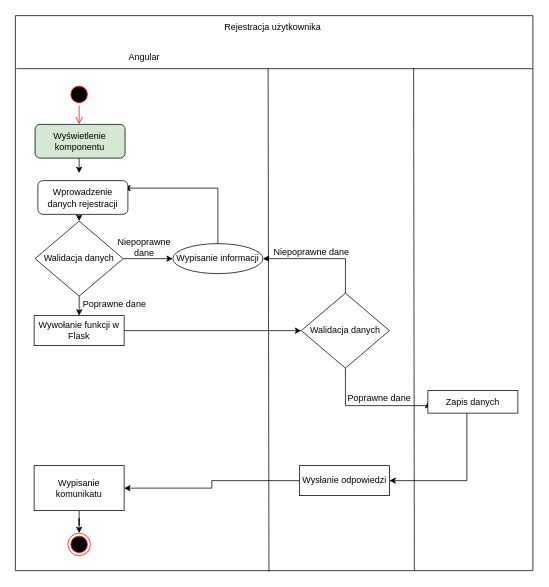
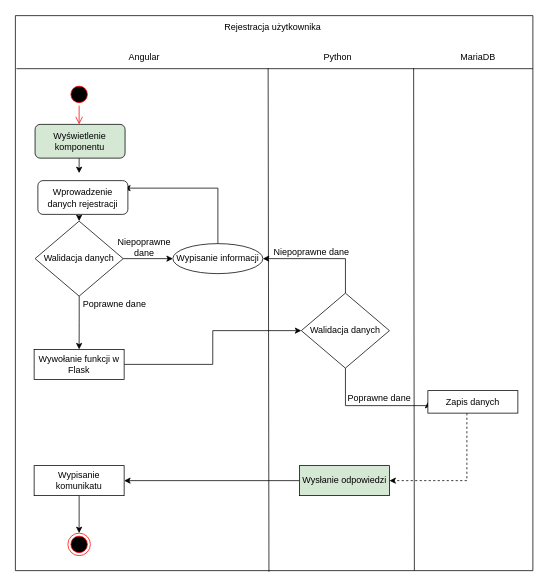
  <mxCell id="0" />
  <mxCell id="1" parent="0" />
  <mxCell id="2" value="" style="swimlane;startSize=0;" parent="1" vertex="1"><mxGeometry x="20" y="20" width="690" height="740" as="geometry" /></mxCell>
  <mxCell id="3" value="Angular" style="text;html=1;strokeColor=none;fillColor=none;align=center;verticalAlign=middle;whiteSpace=wrap;rounded=0;" parent="2" vertex="1"><mxGeometry x="142" y="40" width="60" height="30" as="geometry" /></mxCell>
+ <mxCell id="4" value="Python" style="text;html=1;strokeColor=none;fillColor=none;align=center;verticalAlign=middle;whiteSpace=wrap;rounded=0;" parent="2" vertex="1"><mxGeometry x="400" y="40" width="60" height="30" as="geometry" /></mxCell>
  <mxCell id="5" value="Rejestracja użytkownika&amp;nbsp;" style="text;html=1;strokeColor=none;fillColor=none;align=center;verticalAlign=middle;whiteSpace=wrap;rounded=0;" parent="2" vertex="1"><mxGeometry x="255" width="180" height="30" as="geometry" /></mxCell>
  <mxCell id="6" style="edgeStyle=orthogonalEdgeStyle;rounded=0;orthogonalLoop=1;jettySize=auto;html=1;entryX=0.5;entryY=0;entryDx=0;entryDy=0;" parent="2" edge="1"><mxGeometry relative="1" as="geometry"><mxPoint x="85.0" y="185.0" as="sourcePoint" /><mxPoint x="85.0" y="210.0" as="targetPoint" /></mxGeometry></mxCell>
  <mxCell id="7" style="edgeStyle=orthogonalEdgeStyle;rounded=0;orthogonalLoop=1;jettySize=auto;html=1;entryX=0.5;entryY=0;entryDx=0;entryDy=0;" parent="2" target="13" edge="1"><mxGeometry relative="1" as="geometry"><mxPoint x="85.0" y="250.0" as="sourcePoint" /></mxGeometry></mxCell>
  <mxCell id="8" value="" style="ellipse;html=1;shape=startState;fillColor=#000000;strokeColor=#ff0000;" parent="2" vertex="1"><mxGeometry x="70" y="90" width="30" height="30" as="geometry" /></mxCell>
  <mxCell id="9" value="" style="edgeStyle=orthogonalEdgeStyle;html=1;verticalAlign=bottom;endArrow=open;endSize=8;strokeColor=#ff0000;rounded=0;entryX=0.5;entryY=0;entryDx=0;entryDy=0;" parent="2" source="8" edge="1"><mxGeometry relative="1" as="geometry"><mxPoint x="85.0" y="145" as="targetPoint" /></mxGeometry></mxCell>
  <mxCell id="10" value="" style="endArrow=none;html=1;rounded=0;exitX=0.771;exitY=1;exitDx=0;exitDy=0;exitPerimeter=0;" parent="2" source="2" edge="1"><mxGeometry width="50" height="50" relative="1" as="geometry"><mxPoint x="531" y="660" as="sourcePoint" /><mxPoint x="531" y="70" as="targetPoint" /></mxGeometry></mxCell>
  <mxCell id="11" style="edgeStyle=orthogonalEdgeStyle;rounded=0;orthogonalLoop=1;jettySize=auto;html=1;entryX=0;entryY=0.5;entryDx=0;entryDy=0;" parent="2" source="13" target="15" edge="1"><mxGeometry relative="1" as="geometry" /></mxCell>
  <mxCell id="12" style="edgeStyle=orthogonalEdgeStyle;rounded=0;orthogonalLoop=1;jettySize=auto;html=1;entryX=0.5;entryY=0;entryDx=0;entryDy=0;" parent="2" source="13" target="17" edge="1"><mxGeometry relative="1" as="geometry" /></mxCell>
  <mxCell id="13" value="Walidacja danych" style="rhombus;whiteSpace=wrap;html=1;" parent="2" vertex="1"><mxGeometry x="26.25" y="274" width="117.5" height="100" as="geometry" /></mxCell>
  <mxCell id="14" style="edgeStyle=orthogonalEdgeStyle;rounded=0;orthogonalLoop=1;jettySize=auto;html=1;entryX=1;entryY=0.5;entryDx=0;entryDy=0;" parent="2" source="15" edge="1"><mxGeometry relative="1" as="geometry"><Array as="points"><mxPoint x="270" y="230" /></Array><mxPoint x="145.0" y="230.0" as="targetPoint" /></mxGeometry></mxCell>
  <mxCell id="15" value="Wypisanie informacji" style="ellipse;whiteSpace=wrap;html=1;" parent="2" vertex="1"><mxGeometry x="210" y="304" width="120" height="40" as="geometry" /></mxCell>
  <mxCell id="16" style="edgeStyle=orthogonalEdgeStyle;rounded=0;orthogonalLoop=1;jettySize=auto;html=1;" parent="2" source="17" target="20" edge="1"><mxGeometry relative="1" as="geometry" /></mxCell>
- <mxCell id="17" value="Wywołanie funkcji w Flask" style="rounded=0;whiteSpace=wrap;html=1;" parent="2" vertex="1"><mxGeometry x="25" y="400" width="120" height="40" as="geometry" /></mxCell>
+ <mxCell id="17" value="Wywołanie funkcji w Flask" style="rounded=0;whiteSpace=wrap;html=1;" parent="2" vertex="1"><mxGeometry x="25" y="445" width="120" height="40" as="geometry" /></mxCell>
  <mxCell id="18" style="edgeStyle=orthogonalEdgeStyle;rounded=0;orthogonalLoop=1;jettySize=auto;html=1;entryX=1;entryY=0.5;entryDx=0;entryDy=0;" parent="2" source="20" target="15" edge="1"><mxGeometry relative="1" as="geometry"><Array as="points"><mxPoint x="440" y="324" /></Array></mxGeometry></mxCell>
  <mxCell id="19" style="edgeStyle=orthogonalEdgeStyle;rounded=0;orthogonalLoop=1;jettySize=auto;html=1;entryX=0;entryY=0.5;entryDx=0;entryDy=0;" parent="2" source="20" target="22" edge="1"><mxGeometry relative="1" as="geometry"><Array as="points"><mxPoint x="440" y="520" /></Array></mxGeometry></mxCell>
  <mxCell id="20" value="Walidacja danych" style="rhombus;whiteSpace=wrap;html=1;" parent="2" vertex="1"><mxGeometry x="381.25" y="370" width="117.5" height="100" as="geometry" /></mxCell>
- <mxCell id="21" style="edgeStyle=orthogonalEdgeStyle;rounded=0;orthogonalLoop=1;jettySize=auto;html=1;entryX=1;entryY=0.5;entryDx=0;entryDy=0;" parent="2" source="22" target="24" edge="1"><mxGeometry relative="1" as="geometry"><Array as="points"><mxPoint x="602" y="520" /></Array></mxGeometry></mxCell>
+ <mxCell id="21" style="edgeStyle=orthogonalEdgeStyle;rounded=0;orthogonalLoop=1;jettySize=auto;html=1;entryX=1;entryY=0.5;entryDx=0;entryDy=0;dashed=1;" parent="2" source="22" target="24" edge="1"><mxGeometry relative="1" as="geometry"><Array as="points"><mxPoint x="602" y="520" /></Array></mxGeometry></mxCell>
  <mxCell id="22" value="Zapis danych" style="rounded=0;whiteSpace=wrap;html=1;" parent="2" vertex="1"><mxGeometry x="550" y="500" width="120" height="30" as="geometry" /></mxCell>
  <mxCell id="23" style="edgeStyle=orthogonalEdgeStyle;rounded=0;orthogonalLoop=1;jettySize=auto;html=1;entryX=1;entryY=0.5;entryDx=0;entryDy=0;" parent="2" source="24" target="26" edge="1"><mxGeometry relative="1" as="geometry" /></mxCell>
- <mxCell id="24" value="Wysłanie odpowiedzi" style="rounded=0;whiteSpace=wrap;html=1;" parent="2" vertex="1"><mxGeometry x="378.75" y="600" width="120" height="40" as="geometry" /></mxCell>
+ <mxCell id="24" value="Wysłanie odpowiedzi" style="rounded=0;whiteSpace=wrap;html=1;fillColor=#d5e8d4;" parent="2" vertex="1"><mxGeometry x="378.75" y="600" width="120" height="40" as="geometry" /></mxCell>
  <mxCell id="25" style="edgeStyle=orthogonalEdgeStyle;rounded=0;orthogonalLoop=1;jettySize=auto;html=1;entryX=0.5;entryY=0;entryDx=0;entryDy=0;" parent="2" source="26" target="27" edge="1"><mxGeometry relative="1" as="geometry" /></mxCell>
- <mxCell id="26" value="Wypisanie komunikatu" style="rounded=0;whiteSpace=wrap;html=1;" parent="2" vertex="1"><mxGeometry x="25" y="600" width="120" height="60" as="geometry" /></mxCell>
+ <mxCell id="26" value="Wypisanie komunikatu" style="rounded=0;whiteSpace=wrap;html=1;" parent="2" vertex="1"><mxGeometry x="25" y="600" width="120" height="40" as="geometry" /></mxCell>
  <mxCell id="27" value="" style="ellipse;html=1;shape=endState;fillColor=#000000;strokeColor=#ff0000;" parent="2" vertex="1"><mxGeometry x="70" y="690" width="30" height="30" as="geometry" /></mxCell>
  <mxCell id="28" value="Niepoprawne dane" style="text;html=1;strokeColor=none;fillColor=none;align=center;verticalAlign=middle;whiteSpace=wrap;rounded=0;" parent="2" vertex="1"><mxGeometry x="142" y="294" width="60" height="30" as="geometry" /></mxCell>
  <mxCell id="29" value="Poprawne dane" style="text;html=1;strokeColor=none;fillColor=none;align=center;verticalAlign=middle;whiteSpace=wrap;rounded=0;" parent="2" vertex="1"><mxGeometry x="85" y="370" width="95" height="30" as="geometry" /></mxCell>
  <mxCell id="30" value="Niepoprawne dane" style="text;html=1;strokeColor=none;fillColor=none;align=center;verticalAlign=middle;whiteSpace=wrap;rounded=0;" parent="2" vertex="1"><mxGeometry x="335" y="300" width="120" height="30" as="geometry" /></mxCell>
  <mxCell id="31" value="&lt;span&gt;Wyświetlenie komponentu&lt;/span&gt;" style="rounded=1;whiteSpace=wrap;html=1;fillColor=#d5e8d4;" vertex="1" parent="2"><mxGeometry x="26.25" y="145" width="120" height="45" as="geometry" /></mxCell>
  <mxCell id="32" value="Wprowadzenie danych rejestracji" style="rounded=1;whiteSpace=wrap;html=1;" vertex="1" parent="2"><mxGeometry x="30" y="220" width="120" height="45" as="geometry" /></mxCell>
  <mxCell id="33" value="" style="endArrow=none;html=1;rounded=0;exitX=0.002;exitY=0.101;exitDx=0;exitDy=0;exitPerimeter=0;entryX=1;entryY=0.101;entryDx=0;entryDy=0;entryPerimeter=0;" parent="1" edge="1"><mxGeometry width="50" height="50" relative="1" as="geometry"><mxPoint x="21.38" y="90.74" as="sourcePoint" /><mxPoint x="710" y="90.74" as="targetPoint" /></mxGeometry></mxCell>
  <mxCell id="34" value="" style="endArrow=none;html=1;rounded=0;exitX=0.49;exitY=1.002;exitDx=0;exitDy=0;exitPerimeter=0;" parent="1" source="2" edge="1"><mxGeometry width="50" height="50" relative="1" as="geometry"><mxPoint x="357" y="680" as="sourcePoint" /><mxPoint x="357" y="90" as="targetPoint" /></mxGeometry></mxCell>
+ <mxCell id="35" value="MariaDB" style="text;html=1;strokeColor=none;fillColor=none;align=center;verticalAlign=middle;whiteSpace=wrap;rounded=0;" parent="1" vertex="1"><mxGeometry x="607" y="60" width="60" height="30" as="geometry" /></mxCell>
  <mxCell id="36" value="Poprawne dane" style="text;html=1;strokeColor=none;fillColor=none;align=center;verticalAlign=middle;whiteSpace=wrap;rounded=0;" parent="1" vertex="1"><mxGeometry x="458" y="515" width="95" height="30" as="geometry" /></mxCell>
